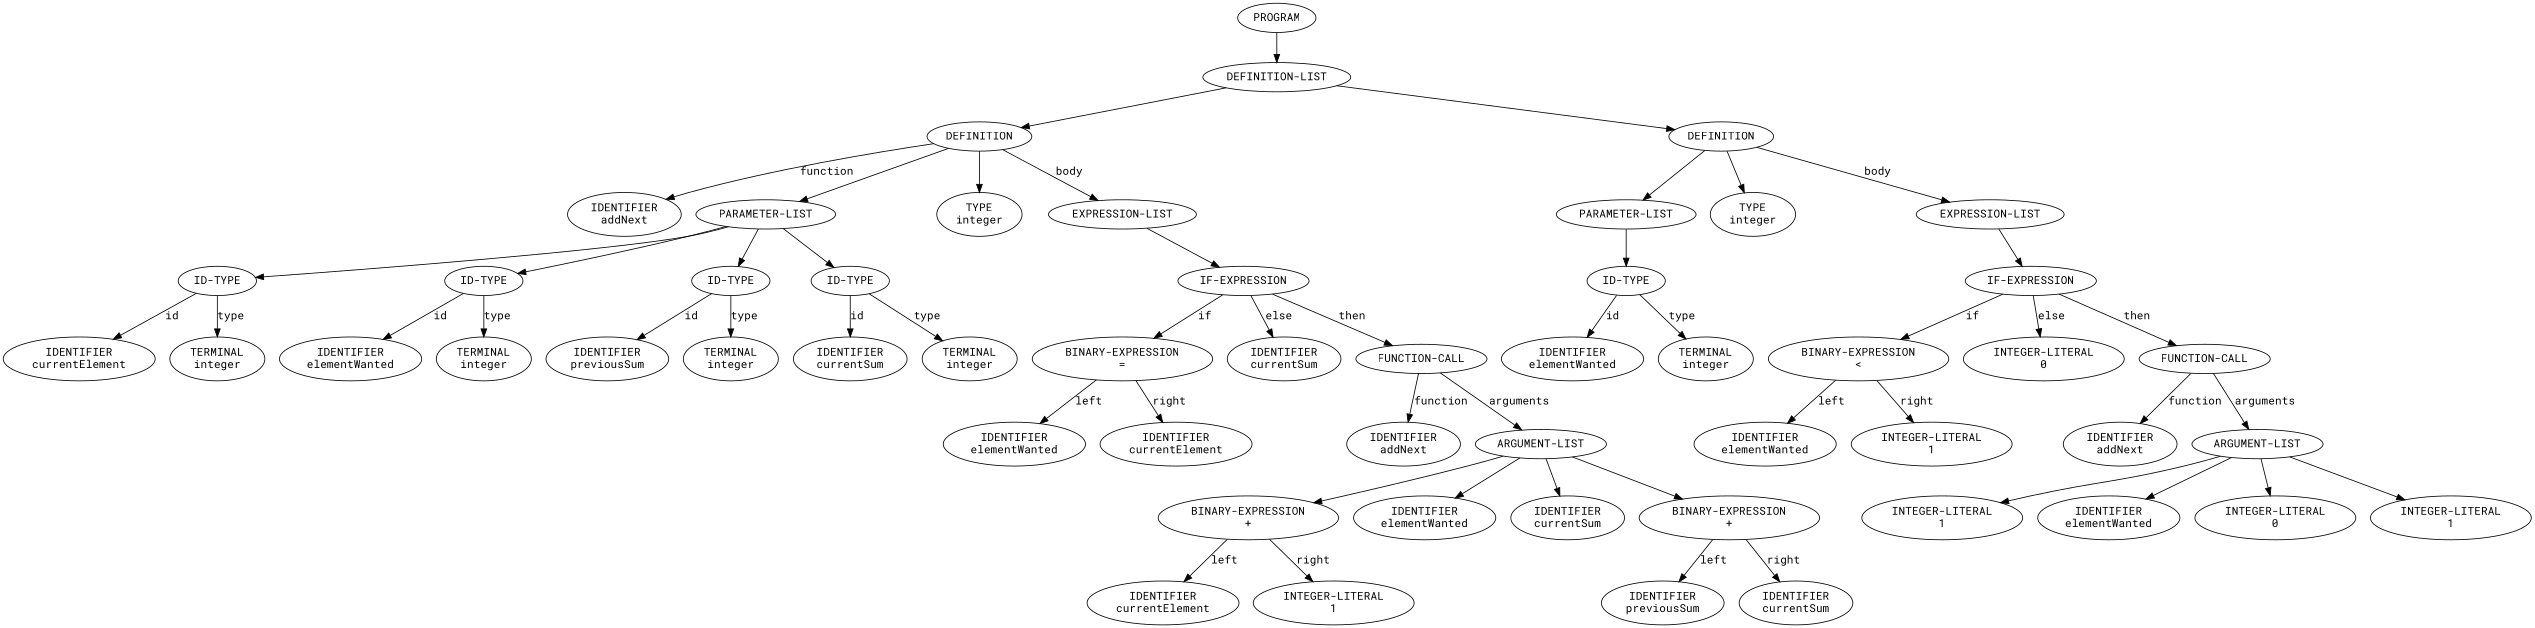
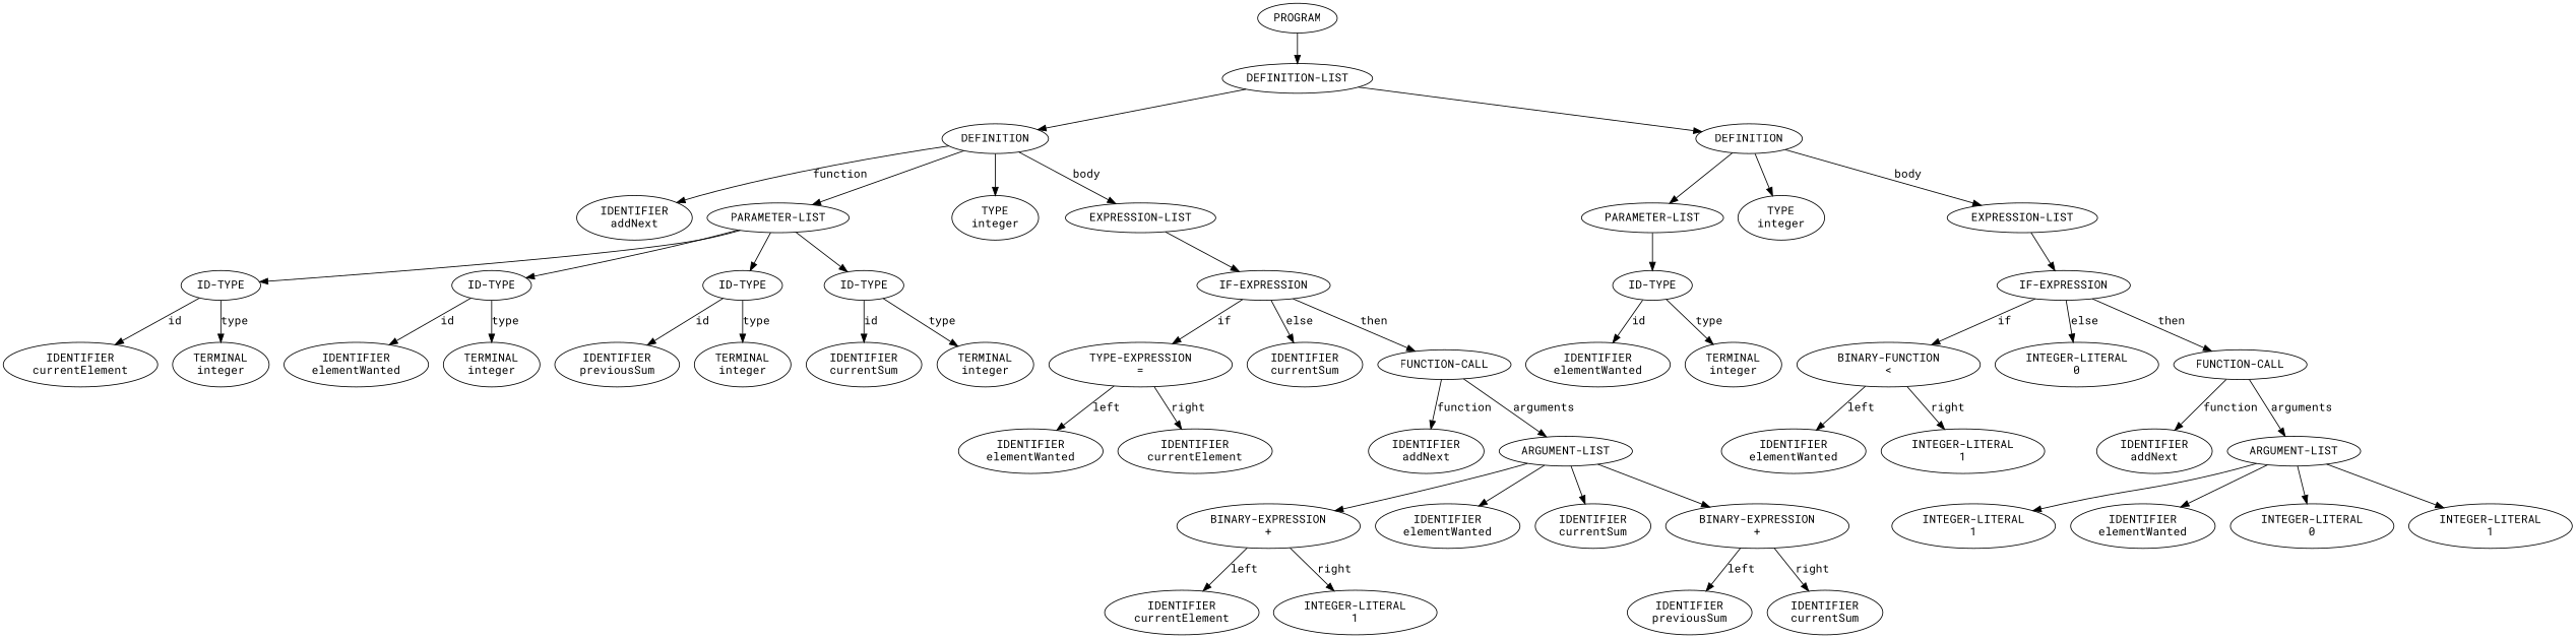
  digraph {
    fontname="Roboto Mono"
    node [fontname="Roboto Mono"]
    edge [fontname="Roboto Mono"]
    n1 [label=PROGRAM]
    n2 [label="DEFINITION-LIST"]
    n3 [label=DEFINITION]
    n4 [label=DEFINITION]
    n5 [label="IDENTIFIER\naddNext"]
    n6 [label="PARAMETER-LIST"]
    n7 [label="TYPE\ninteger"]
    n8 [label="EXPRESSION-LIST"]
    n9 [label="PARAMETER-LIST"]
    n10 [label="TYPE\ninteger"]
    n11 [label="EXPRESSION-LIST"]
    n12 [label="ID-TYPE"]
    n13 [label="ID-TYPE"]
    n14 [label="ID-TYPE"]
    n15 [label="ID-TYPE"]
    n16 [label="IF-EXPRESSION"]
    n17 [label="IDENTIFIER\ncurrentElement"]
    n18 [label="TERMINAL\ninteger"]
    n19 [label="IDENTIFIER\nelementWanted"]
    n20 [label="TERMINAL\ninteger"]
    n21 [label="IDENTIFIER\npreviousSum"]
    n22 [label="TERMINAL\ninteger"]
    n23 [label="IDENTIFIER\ncurrentSum"]
    n24 [label="TERMINAL\ninteger"]
-   n25 [label="BINARY-EXPRESSION\n="]
+   n25 [label="TYPE-EXPRESSION\n="]
    n26 [label="IDENTIFIER\ncurrentSum"]
    n27 [label="FUNCTION-CALL"]
    n28 [label="IDENTIFIER\nelementWanted"]
    n29 [label="IDENTIFIER\ncurrentElement"]
    n30 [label="IDENTIFIER\naddNext"]
    n31 [label="ARGUMENT-LIST"]
    n32 [label="BINARY-EXPRESSION\n+"]
    n33 [label="IDENTIFIER\nelementWanted"]
    n34 [label="IDENTIFIER\ncurrentSum"]
    n35 [label="BINARY-EXPRESSION\n+"]
    n36 [label="IDENTIFIER\ncurrentElement"]
    n37 [label="INTEGER-LITERAL\n1"]
    n38 [label="IDENTIFIER\npreviousSum"]
    n39 [label="IDENTIFIER\ncurrentSum"]
    n40 [label="ID-TYPE"]
    n41 [label="IF-EXPRESSION"]
    n42 [label="IDENTIFIER\nelementWanted"]
    n43 [label="TERMINAL\ninteger"]
-   n44 [label="BINARY-EXPRESSION\n<"]
+   n44 [label="BINARY-FUNCTION\n<"]
    n45 [label="INTEGER-LITERAL\n0"]
    n46 [label="FUNCTION-CALL"]
    n47 [label="IDENTIFIER\nelementWanted"]
    n48 [label="INTEGER-LITERAL\n1"]
    n49 [label="IDENTIFIER\naddNext"]
    n50 [label="ARGUMENT-LIST"]
    n51 [label="INTEGER-LITERAL\n1"]
    n52 [label="IDENTIFIER\nelementWanted"]
    n53 [label="INTEGER-LITERAL\n0"]
    n54 [label="INTEGER-LITERAL\n1"]
    n1 -> n2
    n2 -> n3
    n2 -> n4
    n3 -> n5 [label=function]
    n3 -> n6
    n3 -> n7
    n3 -> n8 [label=body]
    n4 -> n9
    n4 -> n10
    n4 -> n11 [label=body]
    n6 -> n12
    n6 -> n13
    n6 -> n14
    n6 -> n15
    n8 -> n16
    n9 -> n40
    n11 -> n41
    n12 -> n17 [label=id]
    n12 -> n18 [label=type]
    n13 -> n19 [label=id]
    n13 -> n20 [label=type]
    n14 -> n21 [label=id]
    n14 -> n22 [label=type]
    n15 -> n23 [label=id]
    n15 -> n24 [label=type]
    n16 -> n25 [label=if]
    n16 -> n26 [label=else]
    n16 -> n27 [label=then]
    n25 -> n28 [label=left]
    n25 -> n29 [label=right]
    n27 -> n30 [label=function]
    n27 -> n31 [label=arguments]
    n31 -> n32
    n31 -> n33
    n31 -> n34
    n31 -> n35
    n32 -> n36 [label=left]
    n32 -> n37 [label=right]
    n35 -> n38 [label=left]
    n35 -> n39 [label=right]
    n40 -> n42 [label=id]
    n40 -> n43 [label=type]
    n41 -> n44 [label=if]
    n41 -> n45 [label=else]
    n41 -> n46 [label=then]
    n44 -> n47 [label=left]
    n44 -> n48 [label=right]
    n46 -> n49 [label=function]
    n46 -> n50 [label=arguments]
    n50 -> n51
    n50 -> n52
    n50 -> n53
    n50 -> n54
  }
